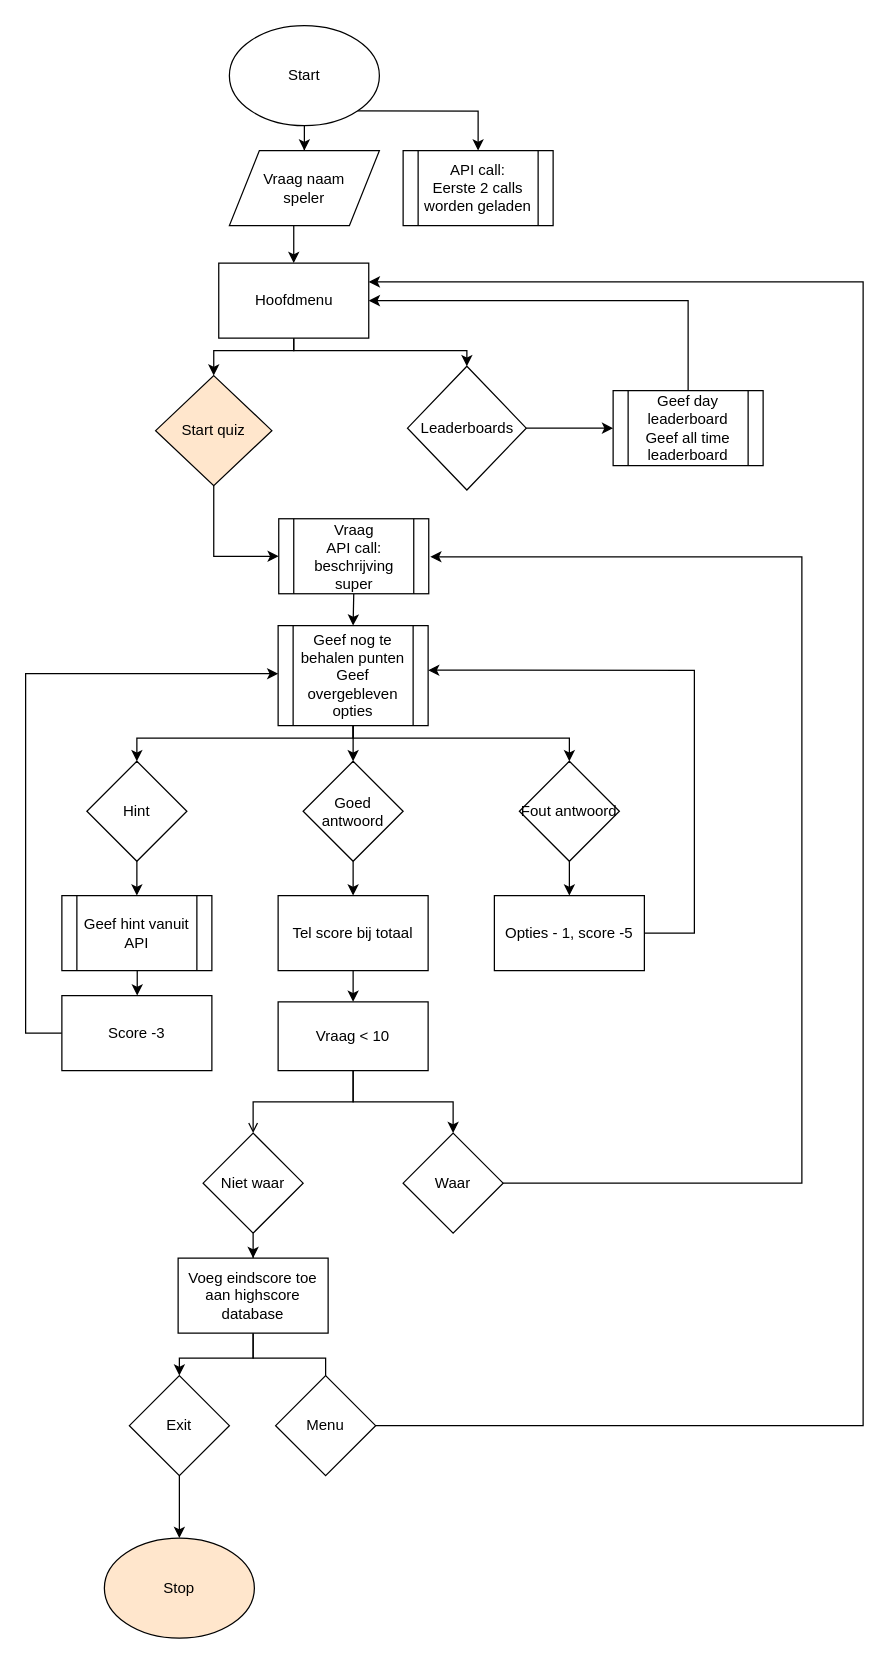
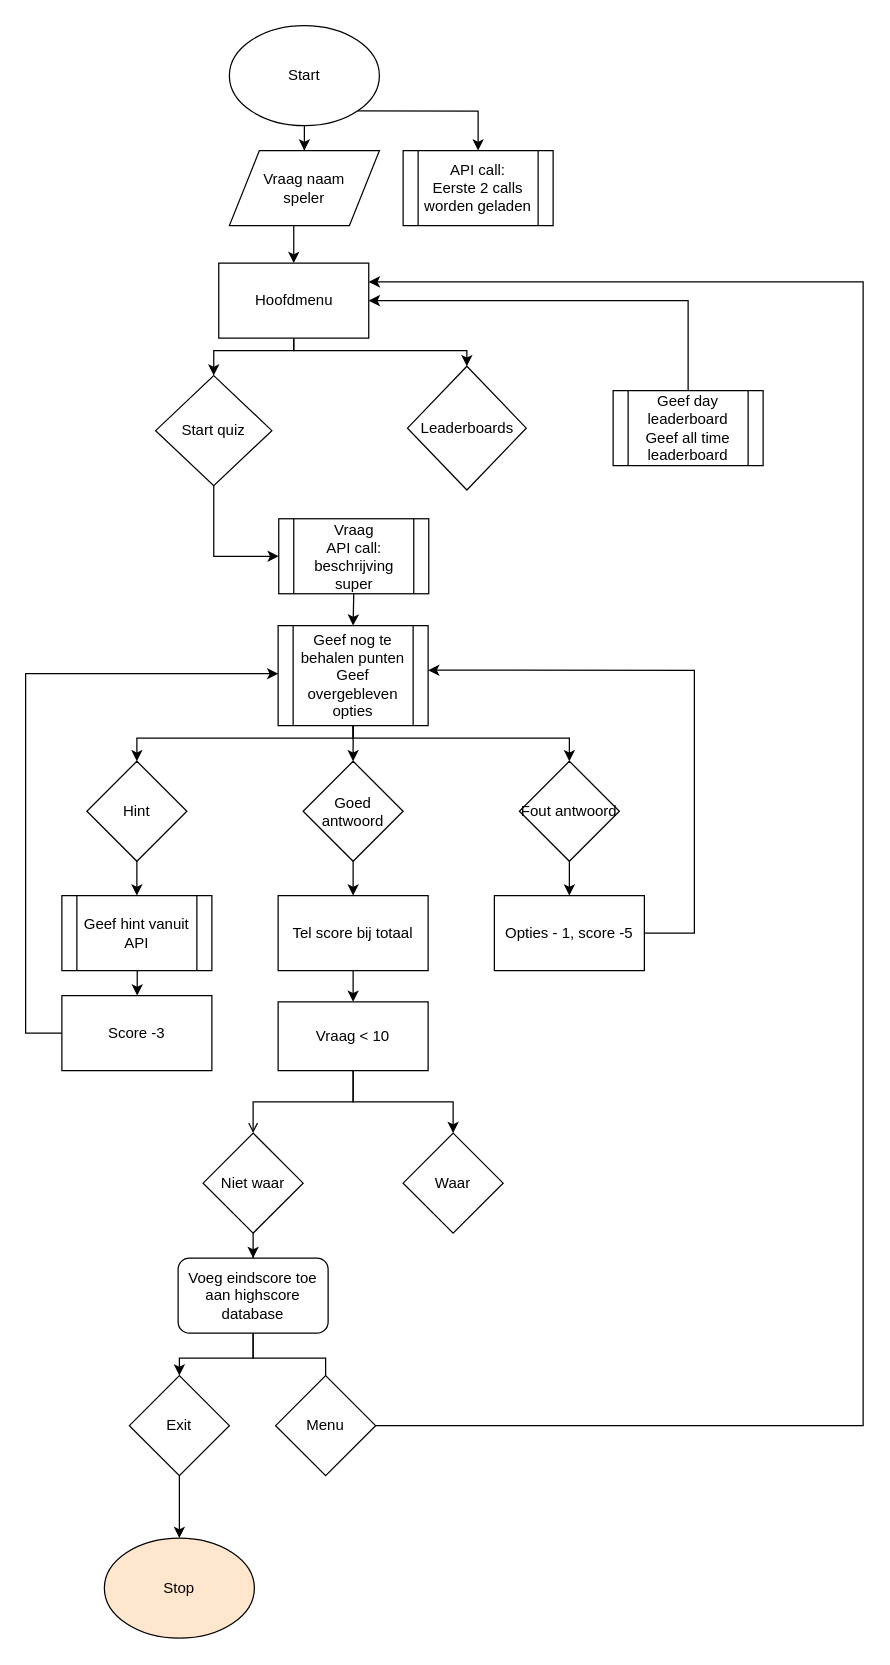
  <mxCell id="0" />
  <mxCell id="1" parent="0" />
  <mxCell id="2" style="edgeStyle=orthogonalEdgeStyle;rounded=0;orthogonalLoop=1;jettySize=auto;html=1;exitX=0.5;exitY=1;exitDx=0;exitDy=0;" parent="1" source="4" target="6" edge="1"><mxGeometry relative="1" as="geometry" /></mxCell>
  <mxCell id="3" style="edgeStyle=orthogonalEdgeStyle;rounded=0;orthogonalLoop=1;jettySize=auto;html=1;exitX=1;exitY=1;exitDx=0;exitDy=0;entryX=0.5;entryY=0;entryDx=0;entryDy=0;" edge="1" parent="1" source="4" target="51"><mxGeometry relative="1" as="geometry" /></mxCell>
  <mxCell id="4" value="&lt;div&gt;Start&lt;/div&gt;" style="ellipse;whiteSpace=wrap;html=1;" parent="1" vertex="1"><mxGeometry x="183" y="20" width="120" height="80" as="geometry" /></mxCell>
  <mxCell id="5" style="edgeStyle=orthogonalEdgeStyle;rounded=0;orthogonalLoop=1;jettySize=auto;html=1;entryX=0.5;entryY=0;entryDx=0;entryDy=0;exitX=0.429;exitY=0.998;exitDx=0;exitDy=0;exitPerimeter=0;" parent="1" source="6" target="22" edge="1"><mxGeometry relative="1" as="geometry"><mxPoint x="234" y="180" as="sourcePoint" /></mxGeometry></mxCell>
  <mxCell id="6" value="&lt;div&gt;Vraag naam&lt;/div&gt;&lt;div&gt; speler&lt;/div&gt;" style="shape=parallelogram;perimeter=parallelogramPerimeter;whiteSpace=wrap;html=1;" parent="1" vertex="1"><mxGeometry x="183" y="120" width="120" height="60" as="geometry" /></mxCell>
  <mxCell id="7" style="edgeStyle=orthogonalEdgeStyle;rounded=0;orthogonalLoop=1;jettySize=auto;html=1;entryX=0.5;entryY=0;entryDx=0;entryDy=0;" parent="1" source="8" target="49" edge="1"><mxGeometry relative="1" as="geometry"><mxPoint x="109.294" y="716" as="targetPoint" /></mxGeometry></mxCell>
  <mxCell id="8" value="Hint" style="rhombus;whiteSpace=wrap;html=1;" parent="1" vertex="1"><mxGeometry x="69" y="608.5" width="80" height="80" as="geometry" /></mxCell>
  <mxCell id="9" style="edgeStyle=orthogonalEdgeStyle;rounded=0;orthogonalLoop=1;jettySize=auto;html=1;" parent="1" source="10" target="16" edge="1"><mxGeometry relative="1" as="geometry" /></mxCell>
  <mxCell id="10" value="Fout antwoord" style="rhombus;whiteSpace=wrap;html=1;" parent="1" vertex="1"><mxGeometry x="415" y="608.5" width="80" height="80" as="geometry" /></mxCell>
  <mxCell id="11" style="edgeStyle=orthogonalEdgeStyle;rounded=0;orthogonalLoop=1;jettySize=auto;html=1;" parent="1" source="12" target="14" edge="1"><mxGeometry relative="1" as="geometry" /></mxCell>
  <mxCell id="12" value="&lt;div&gt;Goed &lt;br&gt;&lt;/div&gt;&lt;div&gt;antwoord&lt;br&gt;&lt;/div&gt;" style="rhombus;whiteSpace=wrap;html=1;" parent="1" vertex="1"><mxGeometry x="242" y="608.5" width="80" height="80" as="geometry" /></mxCell>
  <mxCell id="13" style="edgeStyle=orthogonalEdgeStyle;rounded=0;orthogonalLoop=1;jettySize=auto;html=1;" parent="1" source="14" target="29" edge="1"><mxGeometry relative="1" as="geometry" /></mxCell>
  <mxCell id="14" value="Tel score bij totaal" style="rounded=0;whiteSpace=wrap;html=1;" parent="1" vertex="1"><mxGeometry x="222" y="716" width="120" height="60" as="geometry" /></mxCell>
  <mxCell id="15" style="edgeStyle=orthogonalEdgeStyle;rounded=0;orthogonalLoop=1;jettySize=auto;html=1;exitX=1;exitY=0.5;exitDx=0;exitDy=0;" parent="1" source="16" edge="1"><mxGeometry relative="1" as="geometry"><mxPoint x="342" y="535.69" as="targetPoint" /><Array as="points"><mxPoint x="555" y="746" /><mxPoint x="555" y="536" /></Array></mxGeometry></mxCell>
  <mxCell id="16" value="Opties - 1, score -5" style="rounded=0;whiteSpace=wrap;html=1;" parent="1" vertex="1"><mxGeometry x="395" y="716" width="120" height="60" as="geometry" /></mxCell>
  <mxCell id="17" style="edgeStyle=orthogonalEdgeStyle;rounded=0;orthogonalLoop=1;jettySize=auto;html=1;exitX=0;exitY=0.5;exitDx=0;exitDy=0;entryX=0;entryY=0.5;entryDx=0;entryDy=0;" parent="1" source="18" edge="1"><mxGeometry relative="1" as="geometry"><mxPoint x="222.138" y="538.448" as="targetPoint" /><Array as="points"><mxPoint x="20" y="826" /><mxPoint x="20" y="538" /></Array></mxGeometry></mxCell>
  <mxCell id="18" value="Score -3" style="rounded=0;whiteSpace=wrap;html=1;" parent="1" vertex="1"><mxGeometry x="49" y="796" width="120" height="60" as="geometry" /></mxCell>
  <mxCell id="19" style="edgeStyle=orthogonalEdgeStyle;rounded=0;orthogonalLoop=1;jettySize=auto;html=1;" parent="1" target="18" edge="1"><mxGeometry relative="1" as="geometry"><mxPoint x="109.294" y="776" as="sourcePoint" /><Array as="points"><mxPoint x="109" y="796" /><mxPoint x="109" y="796" /></Array></mxGeometry></mxCell>
  <mxCell id="20" style="edgeStyle=orthogonalEdgeStyle;rounded=0;orthogonalLoop=1;jettySize=auto;html=1;exitX=0.5;exitY=1;exitDx=0;exitDy=0;entryX=0.5;entryY=0;entryDx=0;entryDy=0;" parent="1" source="22" target="34" edge="1"><mxGeometry relative="1" as="geometry"><mxPoint x="169" y="290" as="targetPoint" /><Array as="points"><mxPoint x="235" y="280" /><mxPoint x="171" y="280" /></Array></mxGeometry></mxCell>
  <mxCell id="21" style="edgeStyle=orthogonalEdgeStyle;rounded=0;orthogonalLoop=1;jettySize=auto;html=1;entryX=0.5;entryY=0;entryDx=0;entryDy=0;exitX=0.5;exitY=1;exitDx=0;exitDy=0;" parent="1" source="22" target="36" edge="1"><mxGeometry relative="1" as="geometry"><mxPoint x="250" y="278" as="sourcePoint" /><Array as="points"><mxPoint x="234" y="280" /><mxPoint x="373" y="280" /></Array></mxGeometry></mxCell>
  <mxCell id="22" value="Hoofdmenu" style="rounded=0;whiteSpace=wrap;html=1;" parent="1" vertex="1"><mxGeometry x="174.5" y="210" width="120" height="60" as="geometry" /></mxCell>
- <mxCell id="23" style="edgeStyle=orthogonalEdgeStyle;rounded=0;orthogonalLoop=1;jettySize=auto;html=1;entryX=1.01;entryY=0.508;entryDx=0;entryDy=0;entryPerimeter=0;exitX=1;exitY=0.5;exitDx=0;exitDy=0;" parent="1" source="24" target="42" edge="1"><mxGeometry relative="1" as="geometry"><Array as="points"><mxPoint x="641" y="946" /><mxPoint x="641" y="445" /></Array><mxPoint x="341" y="444.5" as="targetPoint" /></mxGeometry></mxCell>
  <mxCell id="24" value="&lt;div&gt;Waar&lt;/div&gt;" style="rhombus;whiteSpace=wrap;html=1;" parent="1" vertex="1"><mxGeometry x="322" y="906" width="80" height="80" as="geometry" /></mxCell>
  <mxCell id="25" style="edgeStyle=orthogonalEdgeStyle;rounded=0;orthogonalLoop=1;jettySize=auto;html=1;entryX=0.5;entryY=0;entryDx=0;entryDy=0;" parent="1" source="26" target="32" edge="1"><mxGeometry relative="1" as="geometry" /></mxCell>
  <mxCell id="26" value="&lt;div&gt;Niet waar&lt;br&gt;&lt;/div&gt;" style="rhombus;whiteSpace=wrap;html=1;" parent="1" vertex="1"><mxGeometry x="162" y="906" width="80" height="80" as="geometry" /></mxCell>
  <mxCell id="27" style="edgeStyle=orthogonalEdgeStyle;rounded=0;orthogonalLoop=1;jettySize=auto;html=1;endArrow=open;" parent="1" source="29" target="26" edge="1"><mxGeometry relative="1" as="geometry" /></mxCell>
  <mxCell id="28" style="edgeStyle=orthogonalEdgeStyle;rounded=0;orthogonalLoop=1;jettySize=auto;html=1;entryX=0.5;entryY=0;entryDx=0;entryDy=0;" parent="1" source="29" target="24" edge="1"><mxGeometry relative="1" as="geometry" /></mxCell>
  <mxCell id="29" value="&lt;div&gt;Vraag &amp;lt; 10&lt;/div&gt;" style="rounded=0;whiteSpace=wrap;html=1;" parent="1" vertex="1"><mxGeometry x="222" y="801" width="120" height="55" as="geometry" /></mxCell>
  <mxCell id="30" style="edgeStyle=orthogonalEdgeStyle;rounded=0;orthogonalLoop=1;jettySize=auto;html=1;exitX=0.5;exitY=1;exitDx=0;exitDy=0;entryX=0.5;entryY=0;entryDx=0;entryDy=0;endArrow=none;" parent="1" source="32" target="38" edge="1"><mxGeometry relative="1" as="geometry" /></mxCell>
  <mxCell id="31" style="edgeStyle=orthogonalEdgeStyle;rounded=0;orthogonalLoop=1;jettySize=auto;html=1;" parent="1" source="32" target="40" edge="1"><mxGeometry relative="1" as="geometry" /></mxCell>
- <mxCell id="32" value="Voeg eindscore toe aan highscore database" style="rounded=0;whiteSpace=wrap;html=1;" parent="1" vertex="1"><mxGeometry x="142" y="1006" width="120" height="60" as="geometry" /></mxCell>
+ <mxCell id="32" value="Voeg eindscore toe aan highscore database" style="whiteSpace=wrap;html=1;rounded=1;" parent="1" vertex="1"><mxGeometry x="142" y="1006" width="120" height="60" as="geometry" /></mxCell>
  <mxCell id="33" style="edgeStyle=orthogonalEdgeStyle;rounded=0;orthogonalLoop=1;jettySize=auto;html=1;exitX=0.5;exitY=1;exitDx=0;exitDy=0;entryX=0;entryY=0.5;entryDx=0;entryDy=0;" parent="1" source="34" target="42" edge="1"><mxGeometry relative="1" as="geometry" /></mxCell>
- <mxCell id="34" value="Start quiz" style="rhombus;whiteSpace=wrap;html=1;fillColor=#ffe6cc;" parent="1" vertex="1"><mxGeometry x="124" y="300" width="93" height="88" as="geometry" /></mxCell>
- <mxCell id="35" style="edgeStyle=orthogonalEdgeStyle;rounded=0;orthogonalLoop=1;jettySize=auto;html=1;exitX=1;exitY=0.5;exitDx=0;exitDy=0;entryX=0;entryY=0.5;entryDx=0;entryDy=0;" parent="1" source="36" target="48" edge="1"><mxGeometry relative="1" as="geometry"><mxPoint x="490.714" y="342.143" as="targetPoint" /></mxGeometry></mxCell>
+ <mxCell id="34" value="Start quiz" style="rhombus;whiteSpace=wrap;html=1;" parent="1" vertex="1"><mxGeometry x="124" y="300" width="93" height="88" as="geometry" /></mxCell>
  <mxCell id="36" value="Leaderboards" style="rhombus;whiteSpace=wrap;html=1;" parent="1" vertex="1"><mxGeometry x="325.5" y="292.5" width="95" height="99" as="geometry" /></mxCell>
  <mxCell id="37" style="edgeStyle=orthogonalEdgeStyle;rounded=0;orthogonalLoop=1;jettySize=auto;html=1;exitX=1;exitY=0.5;exitDx=0;exitDy=0;entryX=1;entryY=0.25;entryDx=0;entryDy=0;" parent="1" source="38" target="22" edge="1"><mxGeometry relative="1" as="geometry"><Array as="points"><mxPoint x="690" y="1140" /><mxPoint x="690" y="225" /></Array></mxGeometry></mxCell>
  <mxCell id="38" value="Menu" style="rhombus;whiteSpace=wrap;html=1;" parent="1" vertex="1"><mxGeometry x="220" y="1100" width="80" height="80" as="geometry" /></mxCell>
  <mxCell id="39" value="" style="edgeStyle=orthogonalEdgeStyle;rounded=0;orthogonalLoop=1;jettySize=auto;html=1;" parent="1" source="40" target="50" edge="1"><mxGeometry relative="1" as="geometry" /></mxCell>
  <mxCell id="40" value="Exit" style="rhombus;whiteSpace=wrap;html=1;" parent="1" vertex="1"><mxGeometry x="103" y="1100" width="80" height="80" as="geometry" /></mxCell>
  <mxCell id="41" style="edgeStyle=orthogonalEdgeStyle;rounded=0;orthogonalLoop=1;jettySize=auto;html=1;exitX=0.5;exitY=1;exitDx=0;exitDy=0;entryX=0.5;entryY=0;entryDx=0;entryDy=0;" parent="1" source="42" target="46" edge="1"><mxGeometry relative="1" as="geometry" /></mxCell>
  <mxCell id="42" value="&lt;div&gt;Vraag&lt;br&gt;&lt;/div&gt;&lt;div&gt;API call:&lt;/div&gt;&lt;div&gt;beschrijving super&lt;/div&gt;" style="shape=process;whiteSpace=wrap;html=1;backgroundOutline=1;" parent="1" vertex="1"><mxGeometry x="222.5" y="414.5" width="120" height="60" as="geometry" /></mxCell>
  <mxCell id="43" style="edgeStyle=orthogonalEdgeStyle;rounded=0;orthogonalLoop=1;jettySize=auto;html=1;exitX=0.5;exitY=1;exitDx=0;exitDy=0;" parent="1" source="46" target="12" edge="1"><mxGeometry relative="1" as="geometry" /></mxCell>
  <mxCell id="44" style="edgeStyle=orthogonalEdgeStyle;rounded=0;orthogonalLoop=1;jettySize=auto;html=1;exitX=0.5;exitY=1;exitDx=0;exitDy=0;entryX=0.5;entryY=0;entryDx=0;entryDy=0;" parent="1" source="46" target="8" edge="1"><mxGeometry relative="1" as="geometry"><Array as="points"><mxPoint x="282" y="590" /><mxPoint x="109" y="590" /></Array></mxGeometry></mxCell>
  <mxCell id="45" style="edgeStyle=orthogonalEdgeStyle;rounded=0;orthogonalLoop=1;jettySize=auto;html=1;exitX=0.5;exitY=1;exitDx=0;exitDy=0;entryX=0.5;entryY=0;entryDx=0;entryDy=0;" parent="1" source="46" target="10" edge="1"><mxGeometry relative="1" as="geometry"><Array as="points"><mxPoint x="282" y="590" /><mxPoint x="455" y="590" /></Array></mxGeometry></mxCell>
  <mxCell id="46" value="&lt;div&gt;Geef nog te behalen punten &lt;br&gt;&lt;/div&gt;&lt;div&gt;Geef overgebleven opties&lt;br&gt;&lt;/div&gt;" style="shape=process;whiteSpace=wrap;html=1;backgroundOutline=1;" parent="1" vertex="1"><mxGeometry x="222" y="500" width="120" height="80" as="geometry" /></mxCell>
  <mxCell id="47" style="edgeStyle=orthogonalEdgeStyle;rounded=0;orthogonalLoop=1;jettySize=auto;html=1;entryX=1;entryY=0.5;entryDx=0;entryDy=0;" parent="1" source="48" target="22" edge="1"><mxGeometry relative="1" as="geometry"><mxPoint x="550.714" y="311.857" as="sourcePoint" /><Array as="points"><mxPoint x="550" y="240" /></Array></mxGeometry></mxCell>
  <mxCell id="48" value="&lt;div&gt;Geef day leaderboard&lt;/div&gt;&lt;div&gt;Geef all time leaderboard&lt;br&gt;&lt;/div&gt;" style="shape=process;whiteSpace=wrap;html=1;backgroundOutline=1;" parent="1" vertex="1"><mxGeometry x="490" y="312" width="120" height="60" as="geometry" /></mxCell>
  <mxCell id="49" value="Geef hint vanuit API" style="shape=process;whiteSpace=wrap;html=1;backgroundOutline=1;" parent="1" vertex="1"><mxGeometry x="49" y="716" width="120" height="60" as="geometry" /></mxCell>
  <mxCell id="50" value="Stop" style="ellipse;whiteSpace=wrap;html=1;fillColor=#ffe6cc;" parent="1" vertex="1"><mxGeometry x="83" y="1230" width="120" height="80" as="geometry" /></mxCell>
  <mxCell id="51" value="&lt;div&gt;API call:&lt;/div&gt;&lt;div&gt;Eerste 2 calls worden geladen&lt;br&gt;&lt;/div&gt;" style="shape=process;whiteSpace=wrap;html=1;backgroundOutline=1;" vertex="1" parent="1"><mxGeometry x="322" y="120" width="120" height="60" as="geometry" /></mxCell>
